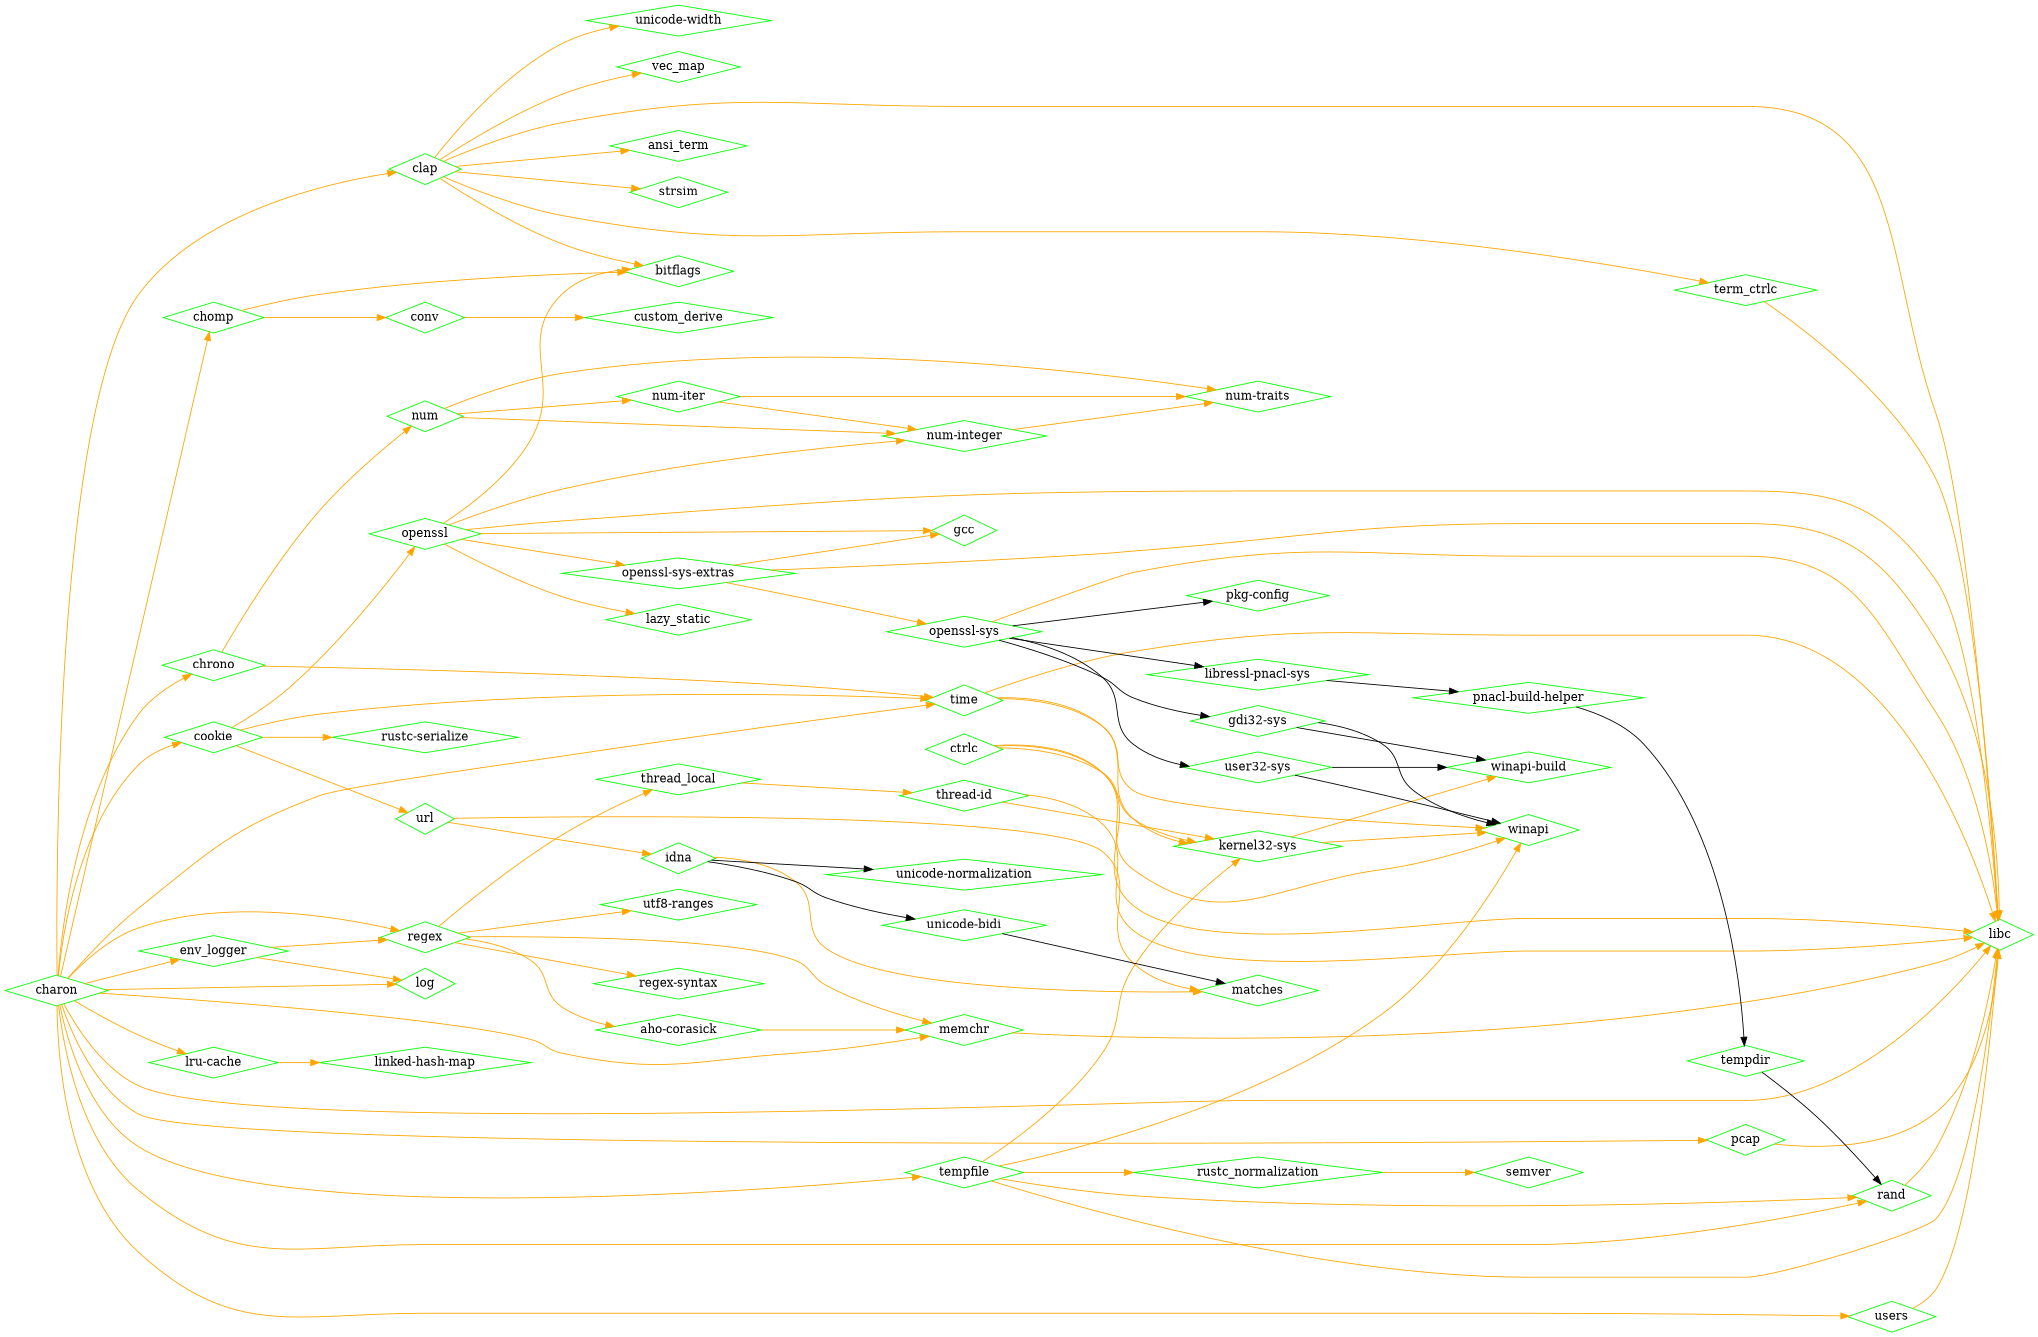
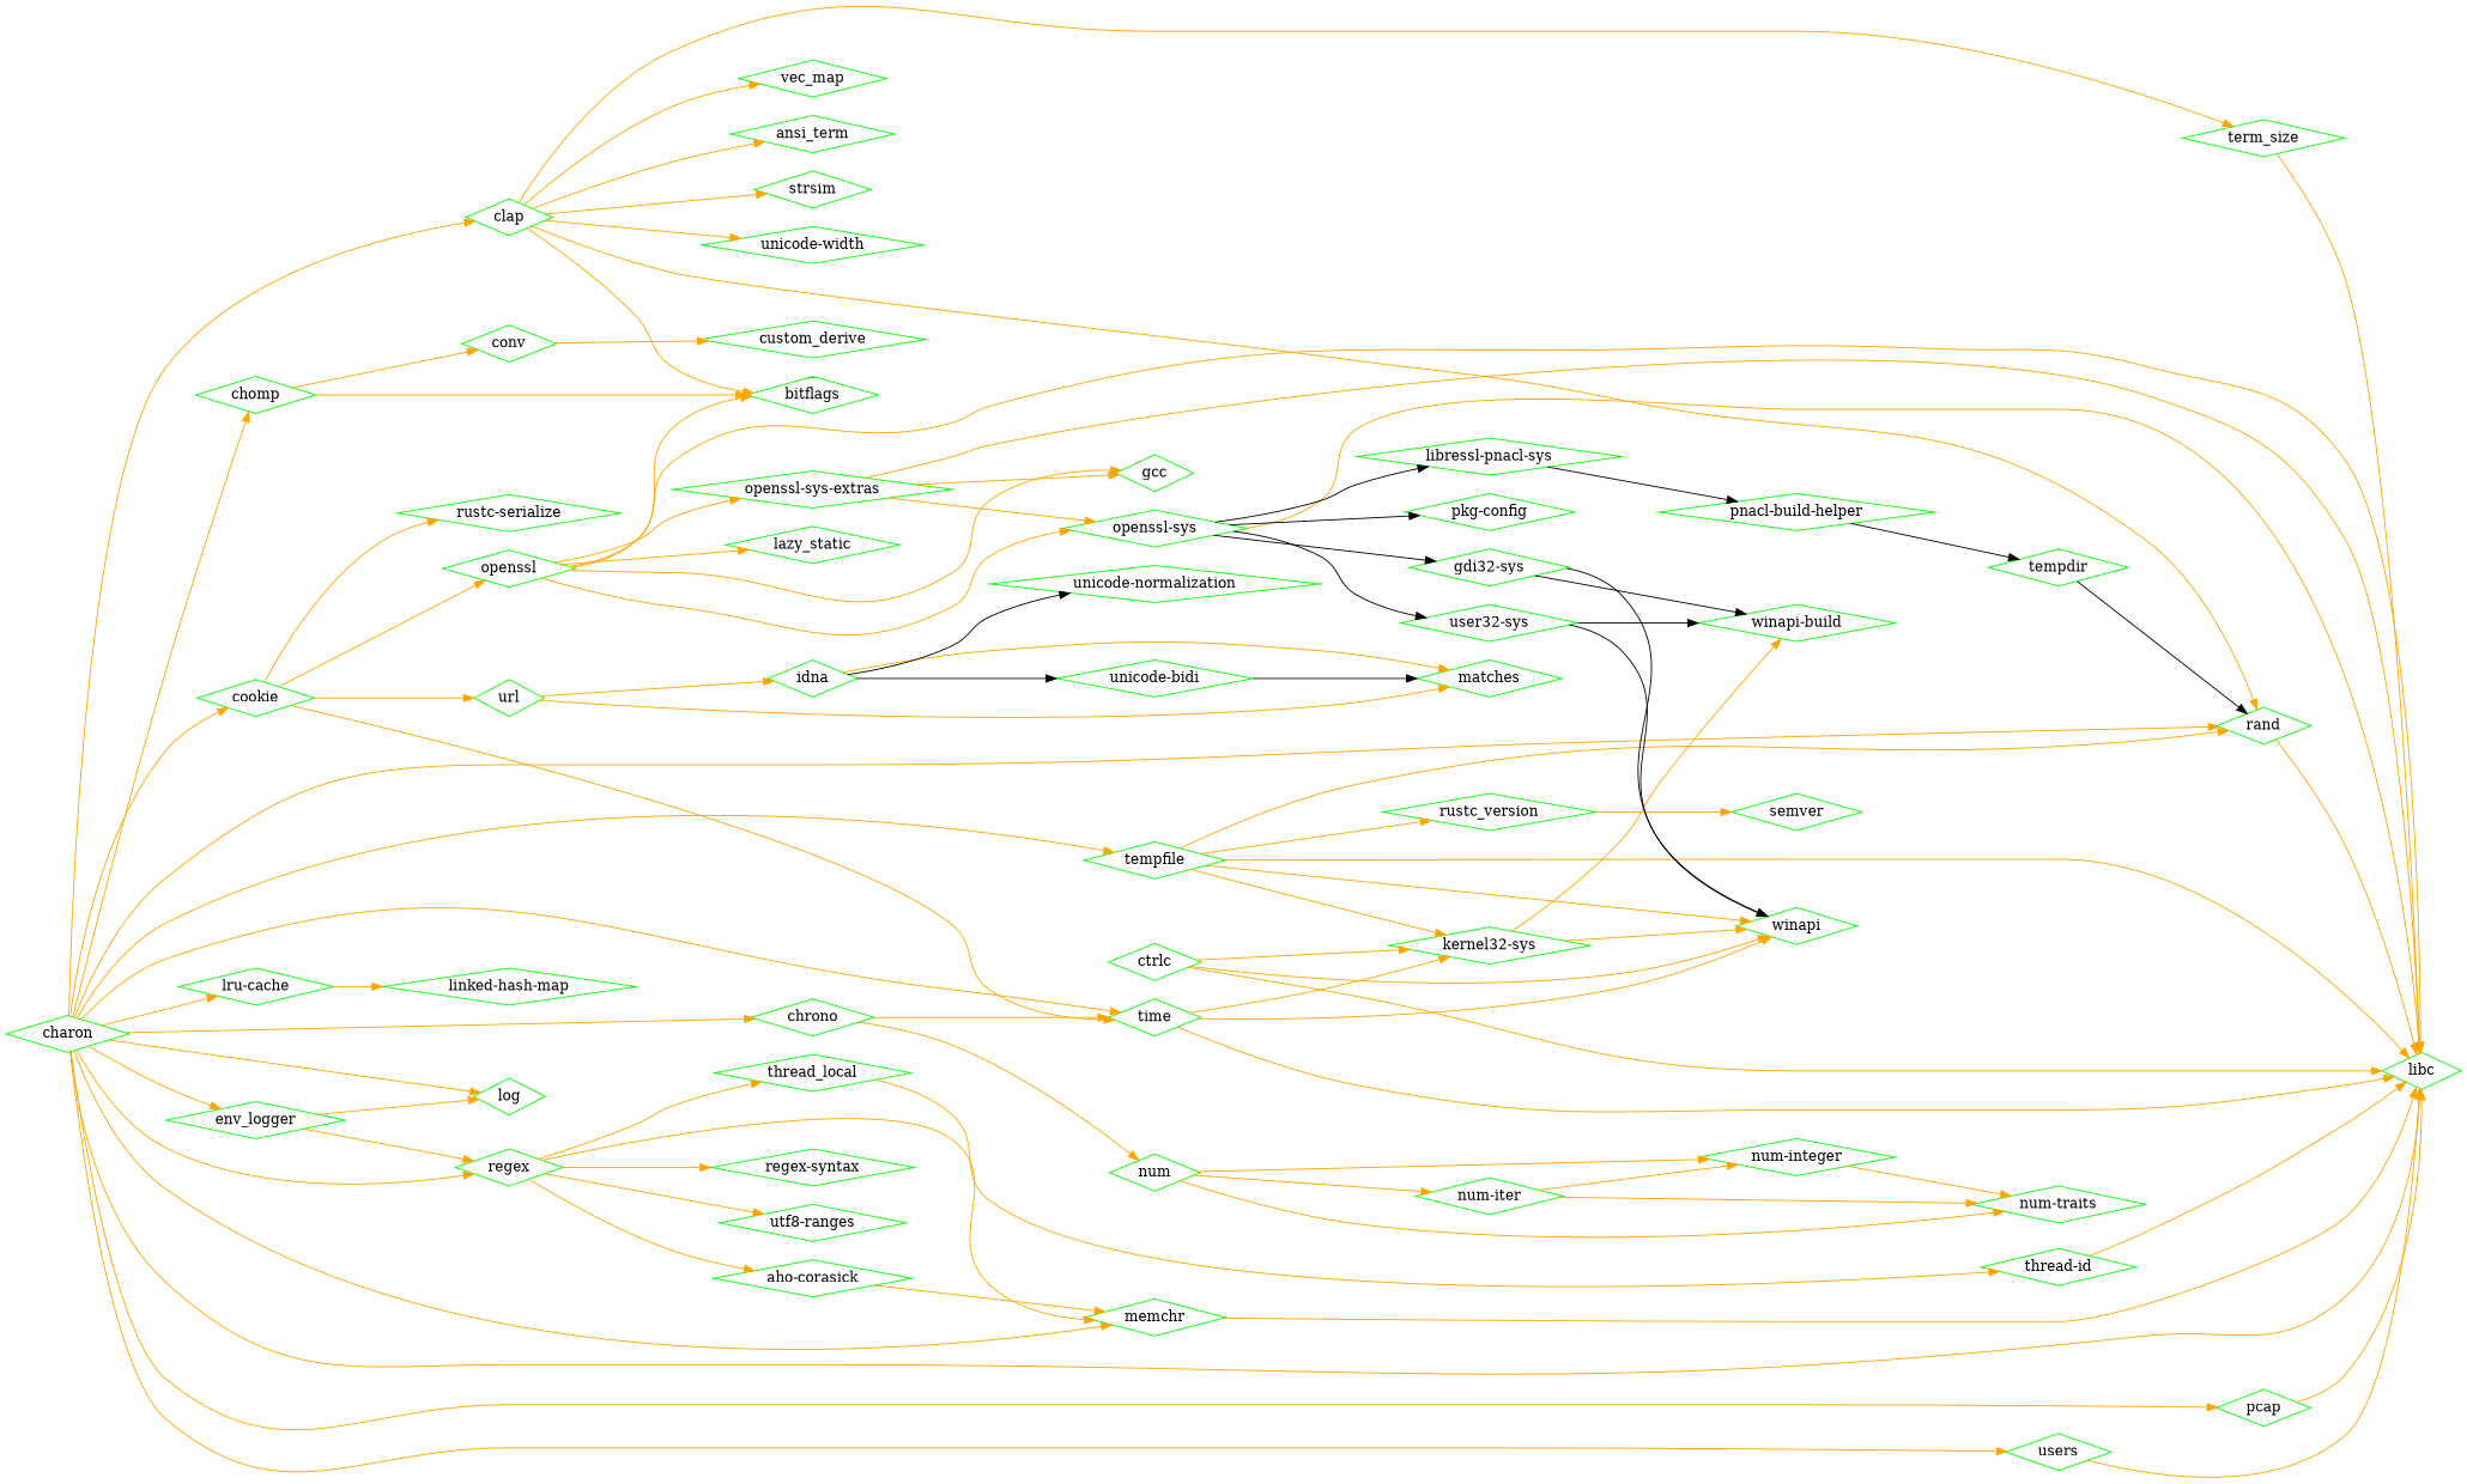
  digraph {
    rankdir=LR
    node [color=green shape=diamond]
    edge [color=orange]
    n1 [label=charon]
    n2 [label=chomp]
    n3 [label=chrono]
    n4 [label=clap]
    n5 [label=cookie]
    n6 [label=env_logger]
    n7 [label=libc]
    n8 [label=log]
    n9 [label="lru-cache"]
    n10 [label=pcap]
    n11 [label=rand]
    n12 [label=regex]
    n13 [label=tempfile]
    n14 [label=time]
    n15 [label=users]
    n16 [label=memchr]
    n17 [label=bitflags]
    n18 [label=conv]
    n19 [label=num]
    n20 [label=ansi_term]
    n21 [label=strsim]
-   n22 [label=term_ctrlc]
+   n22 [label=term_size]
    n23 [label="unicode-width"]
    n24 [label=vec_map]
    n25 [label=openssl]
    n26 [label="rustc-serialize"]
    n27 [label=url]
    n28 [label=ctrlc]
    n29 [label="kernel32-sys"]
    n30 [label=winapi]
    n31 [label="linked-hash-map"]
    n32 [label="aho-corasick"]
    n33 [label="regex-syntax"]
    n34 [label=thread_local]
    n35 [label="utf8-ranges"]
-   n36 [label=rustc_normalization]
+   n36 [label=rustc_version]
    n37 [label=custom_derive]
    n38 [label="num-integer"]
    n39 [label="num-iter"]
    n40 [label="num-traits"]
    n41 [label=gcc]
    n42 [label=lazy_static]
    n43 [label="openssl-sys"]
    n44 [label="openssl-sys-extras"]
    n45 [label=idna]
    n46 [label=matches]
    n47 [label="winapi-build"]
    n48 [label="thread-id"]
    n49 [label=semver]
    n50 [label="gdi32-sys"]
    n51 [label="libressl-pnacl-sys"]
    n52 [label="pkg-config"]
    n53 [label="user32-sys"]
    n54 [label="unicode-bidi"]
    n55 [label="unicode-normalization"]
    n56 [label="pnacl-build-helper"]
    n57 [label=tempdir]
    n1 -> n2
    n1 -> n3
    n1 -> n4
    n1 -> n5
    n1 -> n6
    n1 -> n7
    n1 -> n8
    n1 -> n9
    n1 -> n10
    n1 -> n11
    n1 -> n12
    n1 -> n13
    n1 -> n14
    n1 -> n15
    n1 -> n16
    n2 -> n17
    n2 -> n18
    n3 -> n14
    n3 -> n19
-   n4 -> n7
+   n4 -> n11
    n4 -> n17
    n4 -> n20
    n4 -> n21
    n4 -> n22
    n4 -> n23
    n4 -> n24
    n5 -> n14
    n5 -> n25
    n5 -> n26
    n5 -> n27
    n6 -> n8
    n6 -> n12
    n9 -> n31
    n10 -> n7
    n11 -> n7
    n12 -> n16
    n12 -> n32
    n12 -> n33
    n12 -> n34
    n12 -> n35
    n13 -> n7
    n13 -> n11
    n13 -> n29
    n13 -> n30
    n13 -> n36
    n14 -> n7
    n14 -> n29
    n14 -> n30
    n15 -> n7
    n16 -> n7
    n18 -> n37
    n19 -> n38
    n19 -> n39
    n19 -> n40
    n22 -> n7
    n25 -> n7
    n25 -> n17
    n25 -> n41
    n25 -> n42
-   n25 -> n38
+   n25 -> n43
    n25 -> n44
    n27 -> n45
    n27 -> n46
    n28 -> n7
    n28 -> n29
    n28 -> n30
    n29 -> n30
    n29 -> n47
    n32 -> n16
    n34 -> n48
    n36 -> n49
    n38 -> n40
    n39 -> n38
    n39 -> n40
    n43 -> n7
    n43 -> n50 [color=""]
    n43 -> n51 [color=""]
    n43 -> n52 [color=""]
    n43 -> n53 [color=""]
    n44 -> n7
    n44 -> n41
    n44 -> n43
    n45 -> n46
    n45 -> n54 [color=""]
    n45 -> n55 [color=""]
    n48 -> n7
-   n48 -> n29
    n50 -> n30 [color=""]
    n50 -> n47 [color=""]
    n51 -> n56 [color=""]
    n53 -> n30 [color=""]
    n53 -> n47 [color=""]
    n54 -> n46 [color=""]
    n56 -> n57 [color=""]
    n57 -> n11 [color=""]
  }
